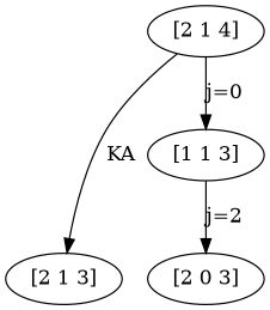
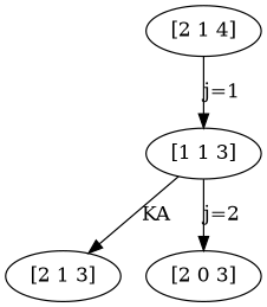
  digraph {
    node [capacity="[2 1]" time=3]
    edge [not_best_politic=True time=4]
    n1 [label="[2 1 4]" time=4 value=231.25]
    n2 [label="[2 1 3]" value=0]
    n3 [capacity="[1 1]" label="[1 1 3]" value=141.703]
    n4 [capacity="[2 0]" label="[2 0 3]" value=137.5]
-   n1 -> n2 [goal="[2 1 3]" label=KA revenue=0 weight=0 weight_goal=191.688]
-   n1 -> n3 [goal="[1 1 3]" label="j=0" revenue=100 weight=50.0156 weight_goal=141.703]
+   n3 -> n2 [goal="[2 1 3]" label=KA revenue=0 weight=0 weight_goal=191.688]
+   n1 -> n3 [goal="[1 1 3]" label="j=1" revenue=100 weight=50.0156 weight_goal=141.703]
    n3 -> n4 [goal="[2 0 3]" label="j=2" not_best_politic=False revenue=200 weight=145.812 weight_goal=137.5]
  }
